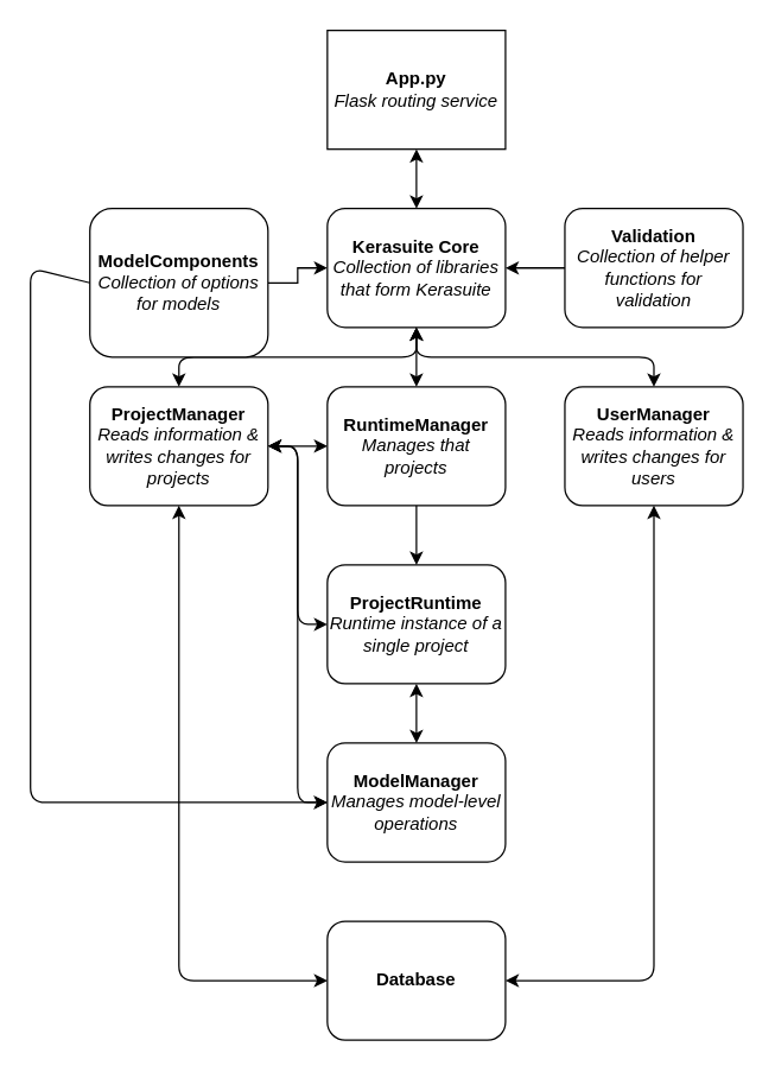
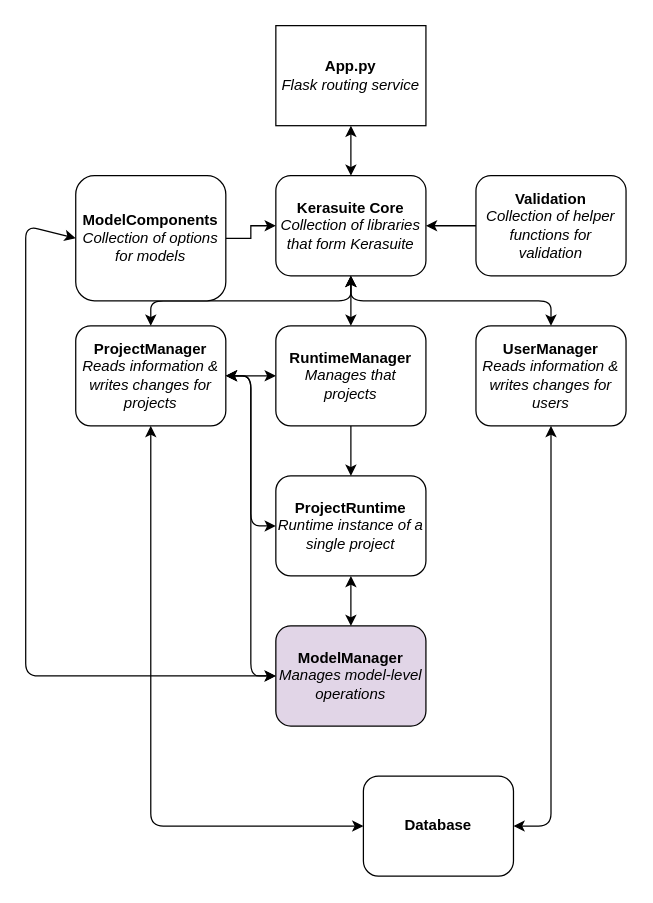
  <mxCell id="0" />
  <mxCell id="1" parent="0" />
  <mxCell id="2" value="&lt;b&gt;App.py&lt;/b&gt;&lt;br&gt;&lt;i&gt;Flask routing service&lt;/i&gt;" style="whiteSpace=wrap;html=1;rounded=0;" vertex="1" parent="1"><mxGeometry x="220" y="20" width="120" height="80" as="geometry" /></mxCell>
  <mxCell id="3" value="&lt;b&gt;Kerasuite Core&lt;/b&gt;&lt;br&gt;&lt;i&gt;Collection of libraries that form Kerasuite&lt;/i&gt;" style="rounded=1;whiteSpace=wrap;html=1;" vertex="1" parent="1"><mxGeometry x="220" y="140" width="120" height="80" as="geometry" /></mxCell>
  <mxCell id="4" style="edgeStyle=orthogonalEdgeStyle;rounded=0;orthogonalLoop=1;jettySize=auto;html=1;endArrow=classic;endFill=1;" edge="1" parent="1" source="6" target="19"><mxGeometry relative="1" as="geometry" /></mxCell>
  <mxCell id="5" style="edgeStyle=orthogonalEdgeStyle;rounded=0;orthogonalLoop=1;jettySize=auto;html=1;entryX=1;entryY=0.5;entryDx=0;entryDy=0;startArrow=classic;startFill=1;endArrow=classic;endFill=1;" edge="1" parent="1" source="6" target="9"><mxGeometry relative="1" as="geometry" /></mxCell>
  <mxCell id="6" value="&lt;b&gt;RuntimeManager&lt;/b&gt;&lt;br&gt;&lt;i&gt;Manages that projects&lt;/i&gt;" style="rounded=1;whiteSpace=wrap;html=1;" vertex="1" parent="1"><mxGeometry x="220" y="260" width="120" height="80" as="geometry" /></mxCell>
  <mxCell id="7" value="" style="endArrow=classic;startArrow=classic;html=1;entryX=0.5;entryY=1;entryDx=0;entryDy=0;exitX=0.5;exitY=0;exitDx=0;exitDy=0;" edge="1" parent="1" source="3" target="2"><mxGeometry width="50" height="50" relative="1" as="geometry"><mxPoint x="140" y="170" as="sourcePoint" /><mxPoint x="190" y="120" as="targetPoint" /></mxGeometry></mxCell>
  <mxCell id="8" value="" style="endArrow=classic;startArrow=classic;html=1;entryX=0.5;entryY=1;entryDx=0;entryDy=0;exitX=0.5;exitY=0;exitDx=0;exitDy=0;" edge="1" parent="1" source="6" target="3"><mxGeometry width="50" height="50" relative="1" as="geometry"><mxPoint x="250" y="280" as="sourcePoint" /><mxPoint x="300" y="230" as="targetPoint" /></mxGeometry></mxCell>
  <mxCell id="9" value="&lt;b&gt;ProjectManager&lt;/b&gt;&lt;br&gt;&lt;i&gt;Reads information &amp;amp; writes changes for projects&lt;/i&gt;" style="rounded=1;whiteSpace=wrap;html=1;" vertex="1" parent="1"><mxGeometry x="60" y="260" width="120" height="80" as="geometry" /></mxCell>
  <mxCell id="10" value="" style="endArrow=classic;startArrow=classic;html=1;entryX=0.5;entryY=1;entryDx=0;entryDy=0;exitX=0.5;exitY=0;exitDx=0;exitDy=0;" edge="1" parent="1" source="9" target="3"><mxGeometry width="50" height="50" relative="1" as="geometry"><mxPoint x="100" y="250" as="sourcePoint" /><mxPoint x="150" y="200" as="targetPoint" /><Array as="points"><mxPoint x="120" y="240" /><mxPoint x="280" y="240" /></Array></mxGeometry></mxCell>
  <mxCell id="11" value="&lt;b&gt;UserManager&lt;/b&gt;&lt;br&gt;&lt;i&gt;Reads information &amp;amp; writes changes for users&lt;/i&gt;" style="rounded=1;whiteSpace=wrap;html=1;" vertex="1" parent="1"><mxGeometry x="380" y="260" width="120" height="80" as="geometry" /></mxCell>
  <mxCell id="12" value="" style="endArrow=classic;startArrow=classic;html=1;exitX=0.5;exitY=0;exitDx=0;exitDy=0;entryX=0.5;entryY=1;entryDx=0;entryDy=0;" edge="1" parent="1" source="11" target="3"><mxGeometry width="50" height="50" relative="1" as="geometry"><mxPoint x="400" y="230" as="sourcePoint" /><mxPoint x="450" y="180" as="targetPoint" /><Array as="points"><mxPoint x="440" y="240" /><mxPoint x="280" y="240" /></Array></mxGeometry></mxCell>
  <mxCell id="13" style="edgeStyle=orthogonalEdgeStyle;rounded=0;orthogonalLoop=1;jettySize=auto;html=1;entryX=1;entryY=0.5;entryDx=0;entryDy=0;" edge="1" parent="1" source="14" target="3"><mxGeometry relative="1" as="geometry" /></mxCell>
  <mxCell id="14" value="&lt;b&gt;Validation&lt;/b&gt;&lt;br&gt;&lt;i&gt;Collection of helper functions for validation&lt;/i&gt;" style="rounded=1;whiteSpace=wrap;html=1;" vertex="1" parent="1"><mxGeometry x="380" y="140" width="120" height="80" as="geometry" /></mxCell>
  <mxCell id="15" style="edgeStyle=orthogonalEdgeStyle;rounded=0;orthogonalLoop=1;jettySize=auto;html=1;" edge="1" parent="1" source="16" target="3"><mxGeometry relative="1" as="geometry" /></mxCell>
  <mxCell id="16" value="&lt;b&gt;ModelComponents&lt;/b&gt;&lt;br&gt;&lt;i&gt;Collection of options for models&lt;/i&gt;" style="rounded=1;whiteSpace=wrap;html=1;" vertex="1" parent="1"><mxGeometry x="60" y="140" width="120" height="100" as="geometry" /></mxCell>
- <mxCell id="17" value="&lt;b&gt;Database&lt;/b&gt;" style="rounded=1;whiteSpace=wrap;html=1;" vertex="1" parent="1"><mxGeometry x="220" y="620" width="120" height="80" as="geometry" /></mxCell>
+ <mxCell id="17" value="&lt;b&gt;Database&lt;/b&gt;" style="rounded=1;whiteSpace=wrap;html=1;" vertex="1" parent="1"><mxGeometry x="290" y="620" width="120" height="80" as="geometry" /></mxCell>
  <mxCell id="18" style="edgeStyle=orthogonalEdgeStyle;rounded=0;orthogonalLoop=1;jettySize=auto;html=1;startArrow=classic;startFill=1;endArrow=classic;endFill=1;" edge="1" parent="1" source="19" target="23"><mxGeometry relative="1" as="geometry" /></mxCell>
  <mxCell id="19" value="&lt;b&gt;ProjectRuntime&lt;/b&gt;&lt;br&gt;&lt;i&gt;Runtime instance of a single project&lt;/i&gt;" style="rounded=1;whiteSpace=wrap;html=1;" vertex="1" parent="1"><mxGeometry x="220" y="380" width="120" height="80" as="geometry" /></mxCell>
  <mxCell id="20" value="" style="endArrow=classic;startArrow=classic;html=1;entryX=0;entryY=0.5;entryDx=0;entryDy=0;exitX=1;exitY=0.5;exitDx=0;exitDy=0;" edge="1" parent="1" source="9" target="19"><mxGeometry width="50" height="50" relative="1" as="geometry"><mxPoint x="160" y="410" as="sourcePoint" /><mxPoint x="210" y="360" as="targetPoint" /><Array as="points"><mxPoint x="200" y="300" /><mxPoint x="200" y="420" /></Array></mxGeometry></mxCell>
  <mxCell id="21" value="" style="endArrow=classic;startArrow=classic;html=1;entryX=0.5;entryY=1;entryDx=0;entryDy=0;exitX=0;exitY=0.5;exitDx=0;exitDy=0;" edge="1" parent="1" source="17" target="9"><mxGeometry width="50" height="50" relative="1" as="geometry"><mxPoint x="90" y="420" as="sourcePoint" /><mxPoint x="140" y="370" as="targetPoint" /><Array as="points"><mxPoint x="120" y="660" /></Array></mxGeometry></mxCell>
  <mxCell id="22" value="" style="endArrow=classic;startArrow=classic;html=1;entryX=0.5;entryY=1;entryDx=0;entryDy=0;exitX=1;exitY=0.5;exitDx=0;exitDy=0;" edge="1" parent="1" source="17" target="11"><mxGeometry width="50" height="50" relative="1" as="geometry"><mxPoint x="440" y="530" as="sourcePoint" /><mxPoint x="490" y="480" as="targetPoint" /><Array as="points"><mxPoint x="440" y="660" /></Array></mxGeometry></mxCell>
- <mxCell id="23" value="&lt;b&gt;ModelManager&lt;/b&gt;&lt;br&gt;&lt;i&gt;Manages model-level operations&lt;/i&gt;" style="rounded=1;whiteSpace=wrap;html=1;" vertex="1" parent="1"><mxGeometry x="220" y="500" width="120" height="80" as="geometry" /></mxCell>
+ <mxCell id="23" value="&lt;b&gt;ModelManager&lt;/b&gt;&lt;br&gt;&lt;i&gt;Manages model-level operations&lt;/i&gt;" style="rounded=1;whiteSpace=wrap;html=1;fillColor=#e1d5e7;" vertex="1" parent="1"><mxGeometry x="220" y="500" width="120" height="80" as="geometry" /></mxCell>
  <mxCell id="24" value="" style="endArrow=classic;startArrow=classic;html=1;exitX=0;exitY=0.5;exitDx=0;exitDy=0;entryX=1;entryY=0.5;entryDx=0;entryDy=0;" edge="1" parent="1" source="23" target="9"><mxGeometry width="50" height="50" relative="1" as="geometry"><mxPoint x="170" y="540" as="sourcePoint" /><mxPoint x="220" y="490" as="targetPoint" /><Array as="points"><mxPoint x="200" y="540" /><mxPoint x="200" y="300" /></Array></mxGeometry></mxCell>
- <mxCell id="25" value="" style="endArrow=none;startArrow=classic;html=1;entryX=0;entryY=0.5;entryDx=0;entryDy=0;exitX=0;exitY=0.5;exitDx=0;exitDy=0;strokeWidth=1;" edge="1" parent="1" source="23" target="16"><mxGeometry width="50" height="50" relative="1" as="geometry"><mxPoint x="10" y="250" as="sourcePoint" /><mxPoint x="60" y="200" as="targetPoint" /><Array as="points"><mxPoint x="20" y="540" /><mxPoint x="20" y="180" /></Array></mxGeometry></mxCell>
+ <mxCell id="25" value="" style="endArrow=classic;startArrow=classic;html=1;entryX=0;entryY=0.5;entryDx=0;entryDy=0;exitX=0;exitY=0.5;exitDx=0;exitDy=0;strokeWidth=1;" edge="1" parent="1" source="23" target="16"><mxGeometry width="50" height="50" relative="1" as="geometry"><mxPoint x="10" y="250" as="sourcePoint" /><mxPoint x="60" y="200" as="targetPoint" /><Array as="points"><mxPoint x="20" y="540" /><mxPoint x="20" y="180" /></Array></mxGeometry></mxCell>
